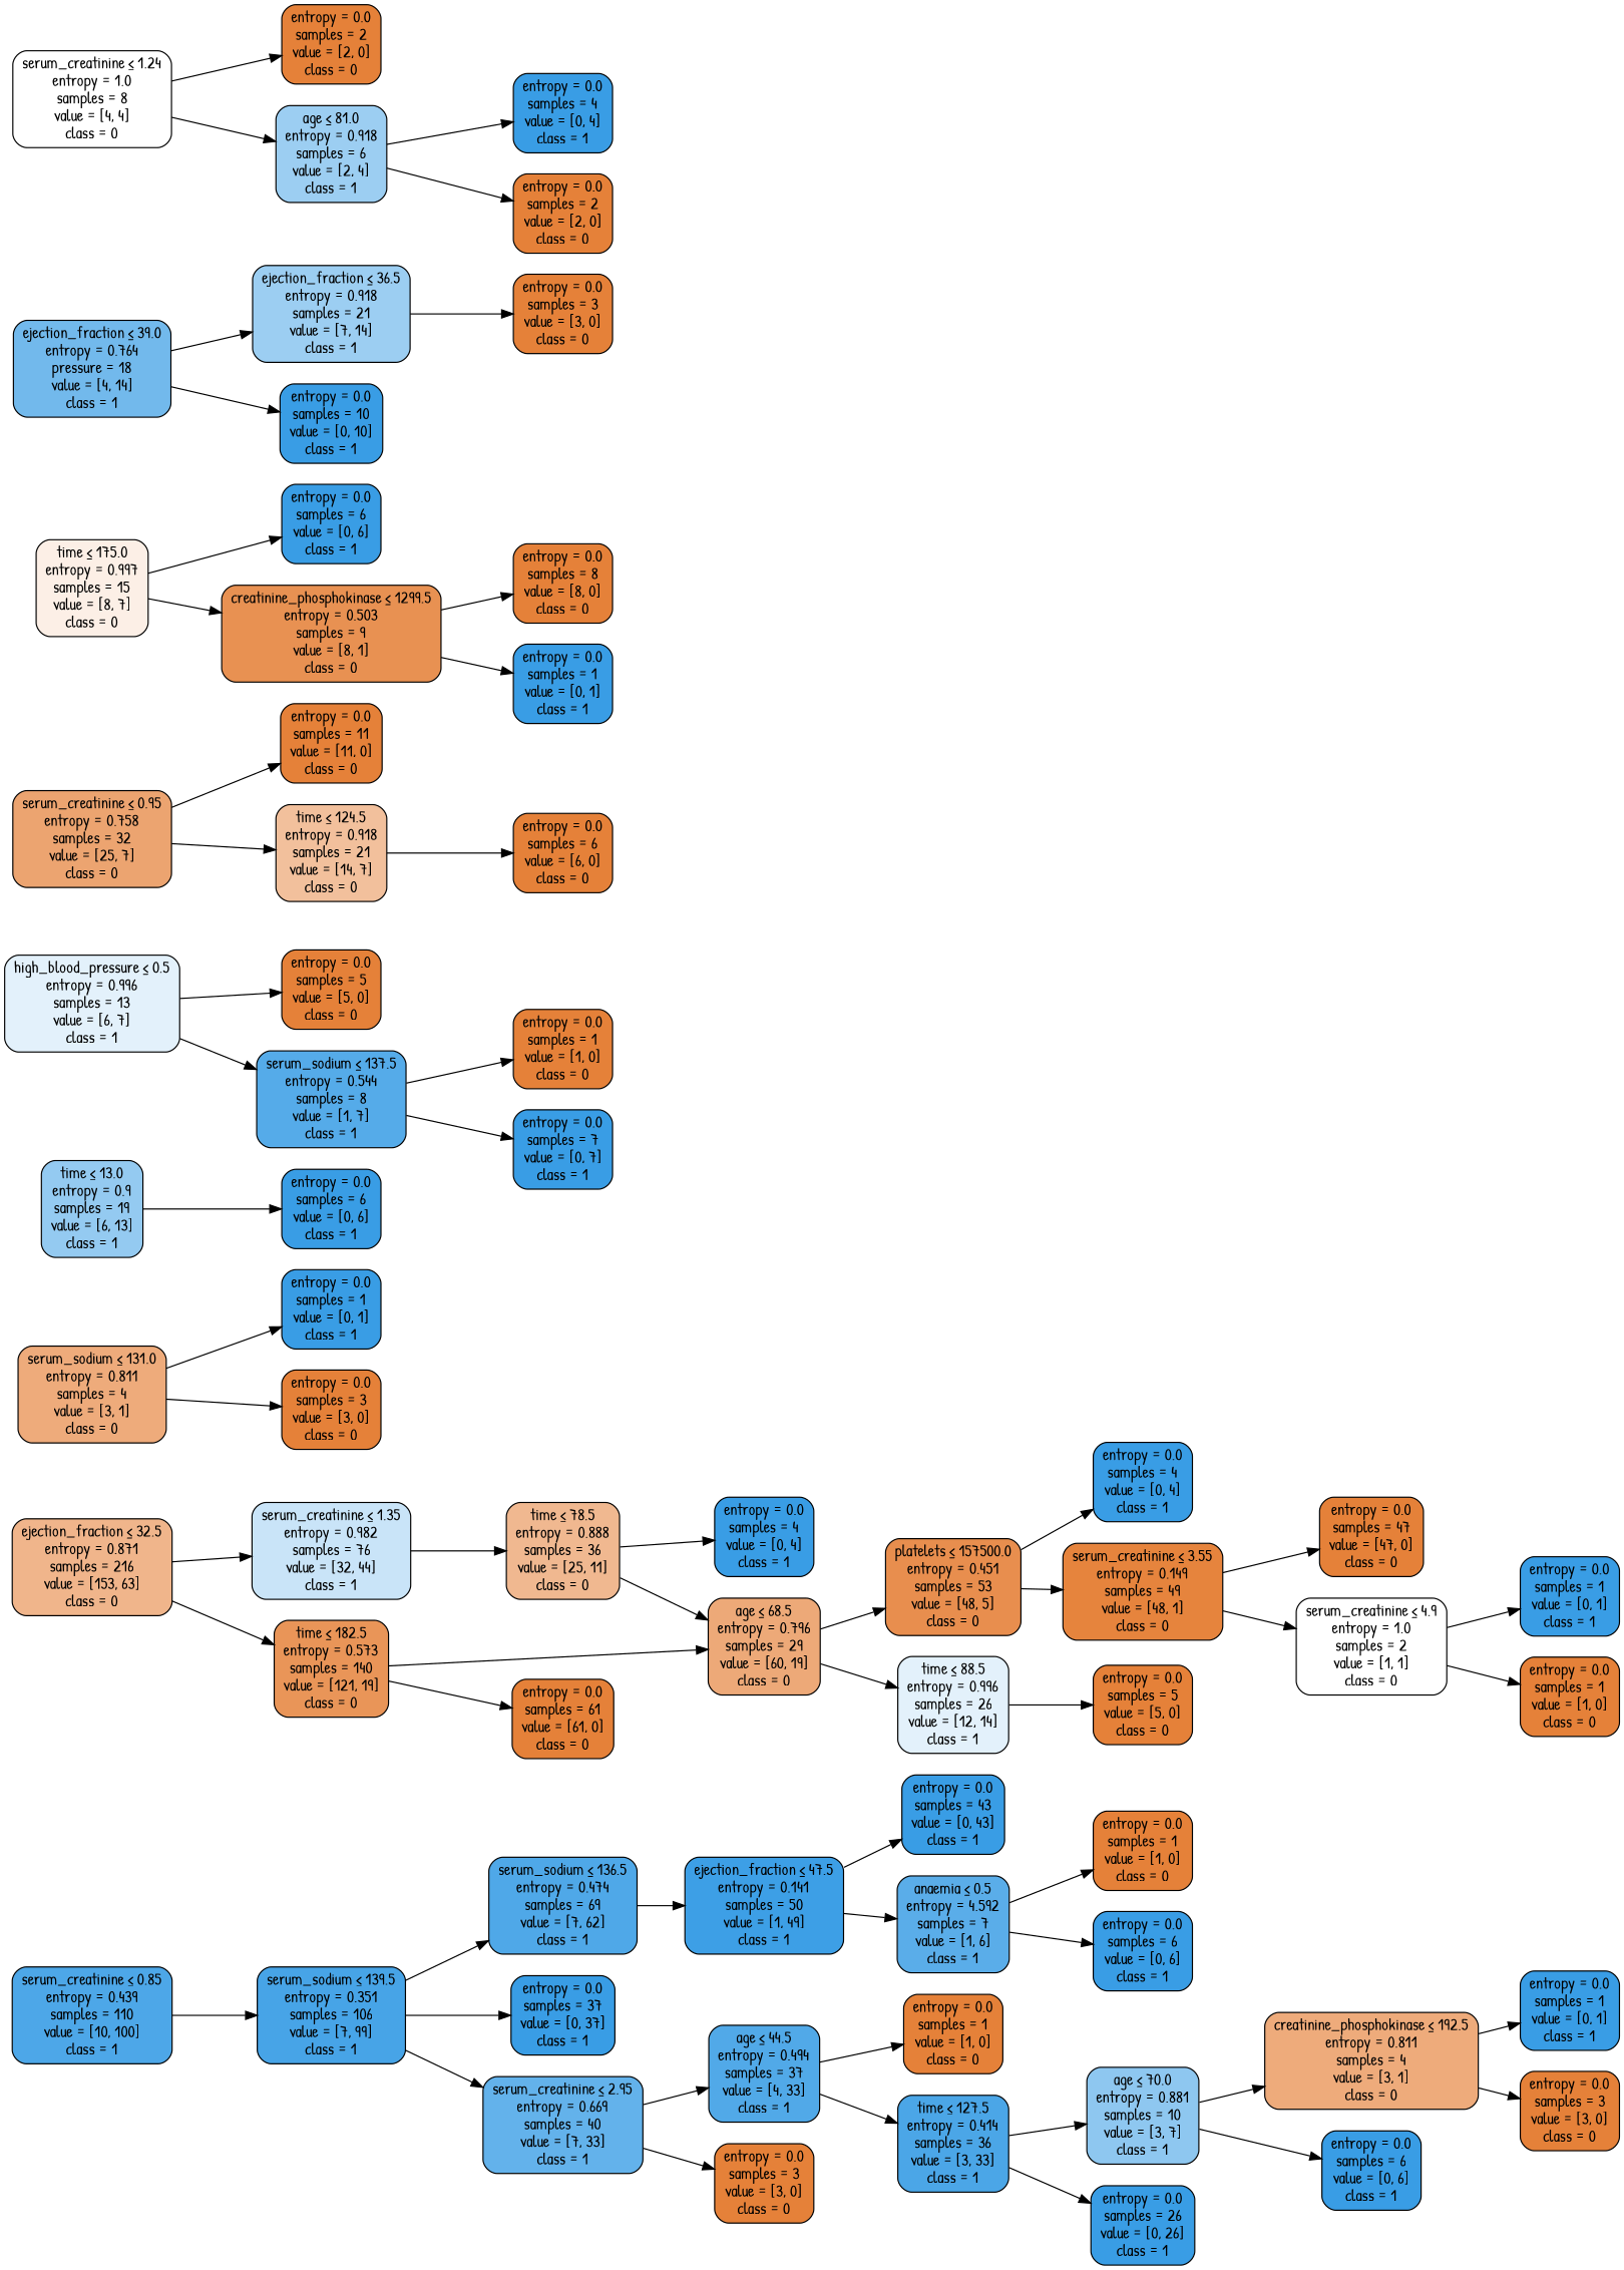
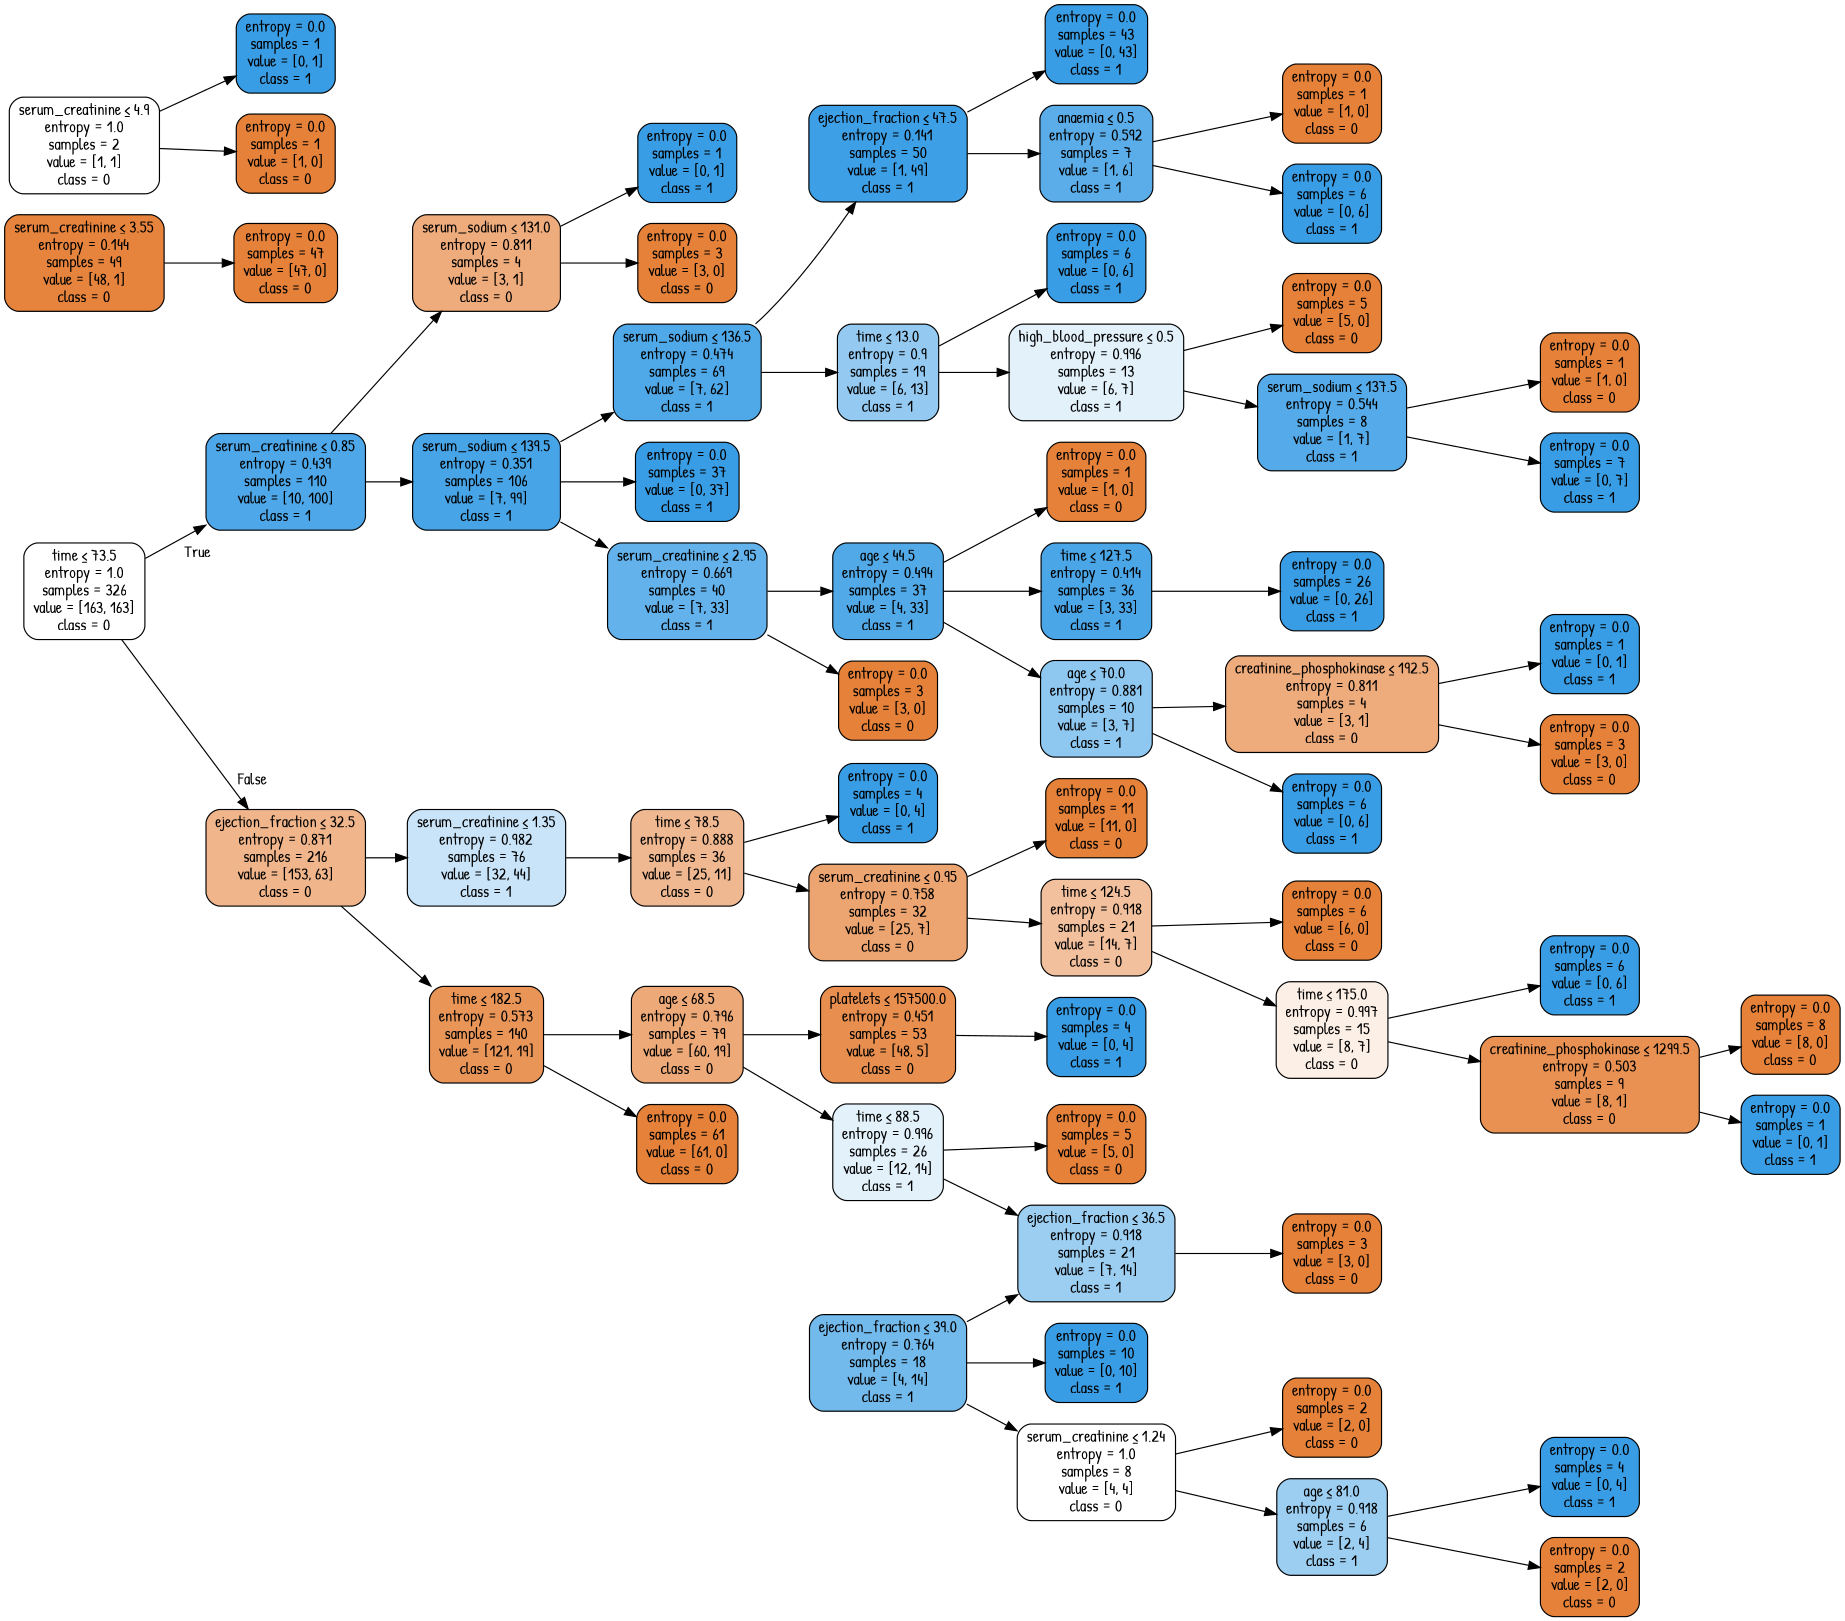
  digraph {
    fontname="Patrick Hand"
    rankdir=LR
    node [color=black fillcolor="#e58139" fontname="Patrick Hand" shape=box style="filled, rounded"]
    edge [fontname="Patrick Hand"]
+   n1 [fillcolor="#ffffff" label=<time &le; 73.5<br/>entropy = 1.0<br/>samples = 326<br/>value = [163, 163]<br/>class = 0>]
    n2 [fillcolor="#4da7e8" label=<serum_creatinine &le; 0.85<br/>entropy = 0.439<br/>samples = 110<br/>value = [10, 100]<br/>class = 1>]
    n3 [fillcolor="#f0b58b" label=<ejection_fraction &le; 32.5<br/>entropy = 0.871<br/>samples = 216<br/>value = [153, 63]<br/>class = 0>]
    n4 [fillcolor="#eeab7b" label=<serum_sodium &le; 131.0<br/>entropy = 0.811<br/>samples = 4<br/>value = [3, 1]<br/>class = 0>]
    n5 [fillcolor="#47a4e7" label=<serum_sodium &le; 139.5<br/>entropy = 0.351<br/>samples = 106<br/>value = [7, 99]<br/>class = 1>]
    n6 [fillcolor="#c9e4f8" label=<serum_creatinine &le; 1.35<br/>entropy = 0.982<br/>samples = 76<br/>value = [32, 44]<br/>class = 1>]
    n7 [fillcolor="#e99558" label=<time &le; 182.5<br/>entropy = 0.573<br/>samples = 140<br/>value = [121, 19]<br/>class = 0>]
    n8 [fillcolor="#399de5" label=<entropy = 0.0<br/>samples = 1<br/>value = [0, 1]<br/>class = 1>]
    n9 [label=<entropy = 0.0<br/>samples = 3<br/>value = [3, 0]<br/>class = 0>]
    n10 [fillcolor="#4fa8e8" label=<serum_sodium &le; 136.5<br/>entropy = 0.474<br/>samples = 69<br/>value = [7, 62]<br/>class = 1>]
    n11 [fillcolor="#399de5" label=<entropy = 0.0<br/>samples = 37<br/>value = [0, 37]<br/>class = 1>]
    n12 [fillcolor="#63b2eb" label=<serum_creatinine &le; 2.95<br/>entropy = 0.669<br/>samples = 40<br/>value = [7, 33]<br/>class = 1>]
    n13 [fillcolor="#3d9fe6" label=<ejection_fraction &le; 47.5<br/>entropy = 0.141<br/>samples = 50<br/>value = [1, 49]<br/>class = 1>]
    n14 [fillcolor="#94caf1" label=<time &le; 13.0<br/>entropy = 0.9<br/>samples = 19<br/>value = [6, 13]<br/>class = 1>]
    n15 [fillcolor="#399de5" label=<entropy = 0.0<br/>samples = 43<br/>value = [0, 43]<br/>class = 1>]
-   n16 [fillcolor="#5aade9" label=<anaemia &le; 0.5<br/>entropy = 4.592<br/>samples = 7<br/>value = [1, 6]<br/>class = 1>]
+   n16 [fillcolor="#5aade9" label=<anaemia &le; 0.5<br/>entropy = 0.592<br/>samples = 7<br/>value = [1, 6]<br/>class = 1>]
    n17 [fillcolor="#399de5" label=<entropy = 0.0<br/>samples = 6<br/>value = [0, 6]<br/>class = 1>]
    n18 [fillcolor="#e3f1fb" label=<high_blood_pressure &le; 0.5<br/>entropy = 0.996<br/>samples = 13<br/>value = [6, 7]<br/>class = 1>]
    n19 [label=<entropy = 0.0<br/>samples = 1<br/>value = [1, 0]<br/>class = 0>]
    n20 [fillcolor="#399de5" label=<entropy = 0.0<br/>samples = 6<br/>value = [0, 6]<br/>class = 1>]
    n21 [label=<entropy = 0.0<br/>samples = 5<br/>value = [5, 0]<br/>class = 0>]
    n22 [fillcolor="#55abe9" label=<serum_sodium &le; 137.5<br/>entropy = 0.544<br/>samples = 8<br/>value = [1, 7]<br/>class = 1>]
    n23 [label=<entropy = 0.0<br/>samples = 1<br/>value = [1, 0]<br/>class = 0>]
    n24 [fillcolor="#399de5" label=<entropy = 0.0<br/>samples = 7<br/>value = [0, 7]<br/>class = 1>]
    n25 [fillcolor="#f0b890" label=<time &le; 78.5<br/>entropy = 0.888<br/>samples = 36<br/>value = [25, 11]<br/>class = 0>]
-   n26 [fillcolor="#eda978" label=<age &le; 68.5<br/>entropy = 0.796<br/>samples = 29<br/>value = [60, 19]<br/>class = 0>]
+   n26 [fillcolor="#eda978" label=<age &le; 68.5<br/>entropy = 0.796<br/>samples = 79<br/>value = [60, 19]<br/>class = 0>]
    n27 [label=<entropy = 0.0<br/>samples = 61<br/>value = [61, 0]<br/>class = 0>]
    n28 [fillcolor="#399de5" label=<entropy = 0.0<br/>samples = 4<br/>value = [0, 4]<br/>class = 1>]
    n29 [fillcolor="#eca470" label=<serum_creatinine &le; 0.95<br/>entropy = 0.758<br/>samples = 32<br/>value = [25, 7]<br/>class = 0>]
    n30 [fillcolor="#51a9e8" label=<age &le; 44.5<br/>entropy = 0.494<br/>samples = 37<br/>value = [4, 33]<br/>class = 1>]
    n31 [label=<entropy = 0.0<br/>samples = 3<br/>value = [3, 0]<br/>class = 0>]
    n32 [label=<entropy = 0.0<br/>samples = 11<br/>value = [11, 0]<br/>class = 0>]
    n33 [fillcolor="#f2c09c" label=<time &le; 124.5<br/>entropy = 0.918<br/>samples = 21<br/>value = [14, 7]<br/>class = 0>]
    n34 [label=<entropy = 0.0<br/>samples = 6<br/>value = [6, 0]<br/>class = 0>]
    n35 [fillcolor="#fcefe6" label=<time &le; 175.0<br/>entropy = 0.997<br/>samples = 15<br/>value = [8, 7]<br/>class = 0>]
    n36 [fillcolor="#399de5" label=<entropy = 0.0<br/>samples = 6<br/>value = [0, 6]<br/>class = 1>]
    n37 [fillcolor="#e89152" label=<creatinine_phosphokinase &le; 1299.5<br/>entropy = 0.503<br/>samples = 9<br/>value = [8, 1]<br/>class = 0>]
    n38 [label=<entropy = 0.0<br/>samples = 8<br/>value = [8, 0]<br/>class = 0>]
    n39 [fillcolor="#399de5" label=<entropy = 0.0<br/>samples = 1<br/>value = [0, 1]<br/>class = 1>]
    n40 [label=<entropy = 0.0<br/>samples = 1<br/>value = [1, 0]<br/>class = 0>]
    n41 [fillcolor="#4ba6e7" label=<time &le; 127.5<br/>entropy = 0.414<br/>samples = 36<br/>value = [3, 33]<br/>class = 1>]
    n42 [fillcolor="#8ec7f0" label=<age &le; 70.0<br/>entropy = 0.881<br/>samples = 10<br/>value = [3, 7]<br/>class = 1>]
    n43 [fillcolor="#399de5" label=<entropy = 0.0<br/>samples = 26<br/>value = [0, 26]<br/>class = 1>]
    n44 [fillcolor="#eeab7b" label=<creatinine_phosphokinase &le; 192.5<br/>entropy = 0.811<br/>samples = 4<br/>value = [3, 1]<br/>class = 0>]
    n45 [fillcolor="#399de5" label=<entropy = 0.0<br/>samples = 6<br/>value = [0, 6]<br/>class = 1>]
    n46 [fillcolor="#399de5" label=<entropy = 0.0<br/>samples = 1<br/>value = [0, 1]<br/>class = 1>]
    n47 [label=<entropy = 0.0<br/>samples = 3<br/>value = [3, 0]<br/>class = 0>]
    n48 [fillcolor="#e88e4e" label=<platelets &le; 157500.0<br/>entropy = 0.451<br/>samples = 53<br/>value = [48, 5]<br/>class = 0>]
    n49 [fillcolor="#e3f1fb" label=<time &le; 88.5<br/>entropy = 0.996<br/>samples = 26<br/>value = [12, 14]<br/>class = 1>]
    n50 [fillcolor="#399de5" label=<entropy = 0.0<br/>samples = 4<br/>value = [0, 4]<br/>class = 1>]
-   n51 [fillcolor="#e6843d" label=<serum_creatinine &le; 3.55<br/>entropy = 0.149<br/>samples = 49<br/>value = [48, 1]<br/>class = 0>]
+   n51 [fillcolor="#e6843d" label=<serum_creatinine &le; 3.55<br/>entropy = 0.144<br/>samples = 49<br/>value = [48, 1]<br/>class = 0>]
    n52 [label=<entropy = 0.0<br/>samples = 5<br/>value = [5, 0]<br/>class = 0>]
    n53 [fillcolor="#9ccef2" label=<ejection_fraction &le; 36.5<br/>entropy = 0.918<br/>samples = 21<br/>value = [7, 14]<br/>class = 1>]
    n54 [label=<entropy = 0.0<br/>samples = 47<br/>value = [47, 0]<br/>class = 0>]
    n55 [fillcolor="#ffffff" label=<serum_creatinine &le; 4.9<br/>entropy = 1.0<br/>samples = 2<br/>value = [1, 1]<br/>class = 0>]
    n56 [fillcolor="#399de5" label=<entropy = 0.0<br/>samples = 1<br/>value = [0, 1]<br/>class = 1>]
    n57 [label=<entropy = 0.0<br/>samples = 1<br/>value = [1, 0]<br/>class = 0>]
    n58 [label=<entropy = 0.0<br/>samples = 3<br/>value = [3, 0]<br/>class = 0>]
-   n59 [fillcolor="#72b9ec" label=<ejection_fraction &le; 39.0<br/>entropy = 0.764<br/>pressure = 18<br/>value = [4, 14]<br/>class = 1>]
+   n59 [fillcolor="#72b9ec" label=<ejection_fraction &le; 39.0<br/>entropy = 0.764<br/>samples = 18<br/>value = [4, 14]<br/>class = 1>]
    n60 [fillcolor="#399de5" label=<entropy = 0.0<br/>samples = 10<br/>value = [0, 10]<br/>class = 1>]
    n61 [fillcolor="#ffffff" label=<serum_creatinine &le; 1.24<br/>entropy = 1.0<br/>samples = 8<br/>value = [4, 4]<br/>class = 0>]
    n62 [label=<entropy = 0.0<br/>samples = 2<br/>value = [2, 0]<br/>class = 0>]
    n63 [fillcolor="#9ccef2" label=<age &le; 81.0<br/>entropy = 0.918<br/>samples = 6<br/>value = [2, 4]<br/>class = 1>]
    n64 [fillcolor="#399de5" label=<entropy = 0.0<br/>samples = 4<br/>value = [0, 4]<br/>class = 1>]
    n65 [label=<entropy = 0.0<br/>samples = 2<br/>value = [2, 0]<br/>class = 0>]
+   n1 -> n2 [headlabel=True labelangle=45 labeldistance=2.5]
+   n1 -> n3 [headlabel=False labelangle=-45 labeldistance=2.5]
+   n2 -> n4
    n2 -> n5
    n3 -> n6
    n3 -> n7
    n4 -> n8
    n4 -> n9
    n5 -> n10
    n5 -> n11
    n5 -> n12
    n6 -> n25
    n7 -> n26
    n7 -> n27
    n10 -> n13
+   n10 -> n14
    n12 -> n30
    n12 -> n31
    n13 -> n15
    n13 -> n16
    n14 -> n17
+   n14 -> n18
    n16 -> n19
    n16 -> n20
    n18 -> n21
    n18 -> n22
    n22 -> n23
    n22 -> n24
    n25 -> n28
-   n25 -> n26
+   n25 -> n29
    n26 -> n48
    n26 -> n49
    n29 -> n32
    n29 -> n33
    n30 -> n40
    n30 -> n41
    n33 -> n34
+   n33 -> n35
    n35 -> n36
    n35 -> n37
    n37 -> n38
    n37 -> n39
-   n41 -> n42
+   n30 -> n42
    n41 -> n43
    n42 -> n44
    n42 -> n45
    n44 -> n46
    n44 -> n47
    n48 -> n50
-   n48 -> n51
    n49 -> n52
+   n49 -> n53
    n51 -> n54
-   n51 -> n55
    n53 -> n58
    n55 -> n56
    n55 -> n57
    n59 -> n53
    n59 -> n60
+   n59 -> n61
    n61 -> n62
    n61 -> n63
    n63 -> n64
    n63 -> n65
  }
